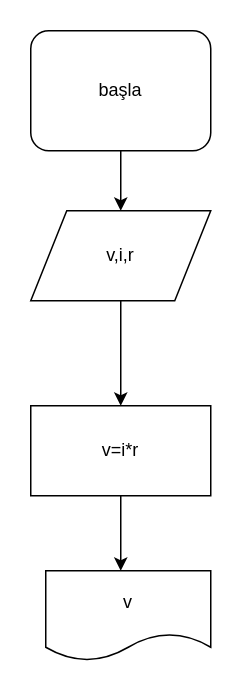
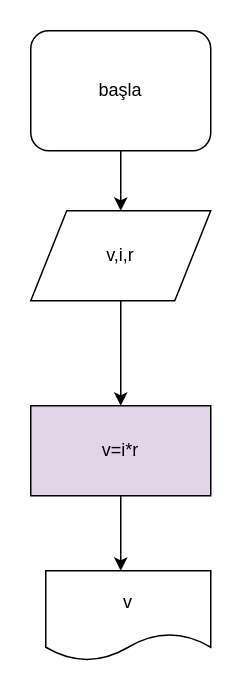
  <mxCell id="0" />
  <mxCell id="1" parent="0" />
  <mxCell id="2" style="edgeStyle=orthogonalEdgeStyle;rounded=0;orthogonalLoop=1;jettySize=auto;html=1;" edge="1" parent="1" source="3"><mxGeometry relative="1" as="geometry"><mxPoint x="80" y="140" as="targetPoint" /></mxGeometry></mxCell>
  <mxCell id="3" value="başla&lt;br&gt;" style="whiteSpace=wrap;html=1;rounded=1;" vertex="1" parent="1"><mxGeometry x="20" y="20" width="120" height="80" as="geometry" /></mxCell>
  <mxCell id="4" style="edgeStyle=orthogonalEdgeStyle;rounded=0;orthogonalLoop=1;jettySize=auto;html=1;" edge="1" parent="1" source="5"><mxGeometry relative="1" as="geometry"><mxPoint x="80" y="270" as="targetPoint" /></mxGeometry></mxCell>
  <mxCell id="5" value="v,i,r" style="shape=parallelogram;perimeter=parallelogramPerimeter;whiteSpace=wrap;html=1;" vertex="1" parent="1"><mxGeometry x="20" y="140" width="120" height="60" as="geometry" /></mxCell>
  <mxCell id="6" style="edgeStyle=orthogonalEdgeStyle;rounded=0;orthogonalLoop=1;jettySize=auto;html=1;" edge="1" parent="1" source="7"><mxGeometry relative="1" as="geometry"><mxPoint x="80" y="380" as="targetPoint" /></mxGeometry></mxCell>
- <mxCell id="7" value="v=i*r" style="rounded=0;whiteSpace=wrap;html=1;" vertex="1" parent="1"><mxGeometry x="20" y="270" width="120" height="60" as="geometry" /></mxCell>
+ <mxCell id="7" value="v=i*r" style="rounded=0;whiteSpace=wrap;html=1;fillColor=#e1d5e7;" vertex="1" parent="1"><mxGeometry x="20" y="270" width="120" height="60" as="geometry" /></mxCell>
  <mxCell id="8" value="v" style="shape=document;whiteSpace=wrap;html=1;boundedLbl=1;" vertex="1" parent="1"><mxGeometry x="30" y="380" width="110" height="60" as="geometry" /></mxCell>
